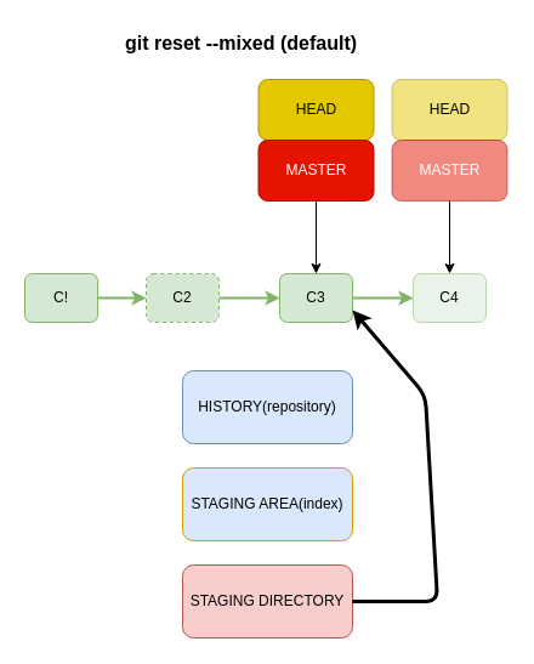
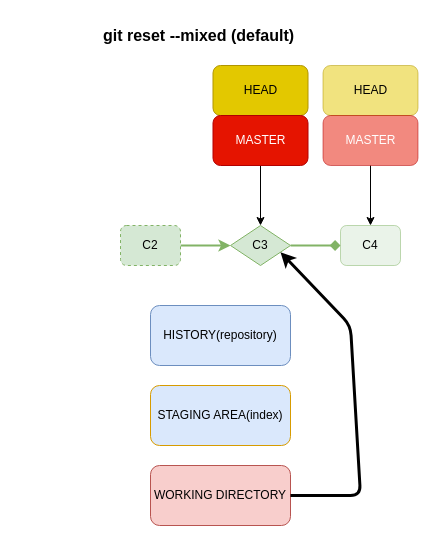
  <mxCell id="0" />
  <mxCell id="1" parent="0" />
  <mxCell id="2" value="HISTORY(repository)" style="rounded=1;whiteSpace=wrap;html=1;fillColor=#dae8fc;strokeColor=#6c8ebf;" vertex="1" parent="1"><mxGeometry x="150" y="305" width="140" height="60" as="geometry" /></mxCell>
- <mxCell id="3" value="STAGING DIRECTORY" style="rounded=1;whiteSpace=wrap;html=1;fillColor=#f8cecc;strokeColor=#b85450;" vertex="1" parent="1"><mxGeometry x="150" y="465" width="140" height="60" as="geometry" /></mxCell>
+ <mxCell id="3" value="WORKING DIRECTORY" style="rounded=1;whiteSpace=wrap;html=1;fillColor=#f8cecc;strokeColor=#b85450;" vertex="1" parent="1"><mxGeometry x="150" y="465" width="140" height="60" as="geometry" /></mxCell>
  <mxCell id="4" value="STAGING AREA(index)" style="rounded=1;whiteSpace=wrap;html=1;fillColor=#dae8fc;strokeColor=#d79b00;" vertex="1" parent="1"><mxGeometry x="150" y="385" width="140" height="60" as="geometry" /></mxCell>
- <mxCell id="5" value="" style="edgeStyle=none;html=1;fillColor=#d5e8d4;strokeColor=#82b366;strokeWidth=2;" edge="1" parent="1" source="6" target="11"><mxGeometry relative="1" as="geometry" /></mxCell>
- <mxCell id="6" value="C!" style="rounded=1;whiteSpace=wrap;html=1;fillColor=#d5e8d4;strokeColor=#82b366;" vertex="1" parent="1"><mxGeometry x="20" y="225" width="60" height="40" as="geometry" /></mxCell>
  <mxCell id="7" value="C4" style="rounded=1;whiteSpace=wrap;html=1;fillColor=#d5e8d4;strokeColor=#82b366;opacity=50;" vertex="1" parent="1"><mxGeometry x="340" y="225" width="60" height="40" as="geometry" /></mxCell>
- <mxCell id="8" value="" style="edgeStyle=none;html=1;fillColor=#d5e8d4;strokeColor=#82b366;strokeWidth=2;" edge="1" parent="1" source="9" target="7"><mxGeometry relative="1" as="geometry" /></mxCell>
- <mxCell id="9" value="C3" style="rounded=1;whiteSpace=wrap;html=1;fillColor=#d5e8d4;strokeColor=#82b366;" vertex="1" parent="1"><mxGeometry x="230" y="225" width="60" height="40" as="geometry" /></mxCell>
+ <mxCell id="8" value="" style="edgeStyle=none;html=1;fillColor=#d5e8d4;strokeColor=#82b366;strokeWidth=2;endArrow=diamond;" edge="1" parent="1" source="9" target="7"><mxGeometry relative="1" as="geometry" /></mxCell>
+ <mxCell id="9" value="C3" style="rhombus;whiteSpace=wrap;html=1;fillColor=#d5e8d4;strokeColor=#82b366;" vertex="1" parent="1"><mxGeometry x="230" y="225" width="60" height="40" as="geometry" /></mxCell>
  <mxCell id="10" value="" style="edgeStyle=none;html=1;fillColor=#d5e8d4;strokeColor=#82b366;strokeWidth=2;" edge="1" parent="1" source="11" target="9"><mxGeometry relative="1" as="geometry" /></mxCell>
  <mxCell id="11" value="C2" style="rounded=1;whiteSpace=wrap;html=1;fillColor=#d5e8d4;strokeColor=#82b366;dashed=1;" vertex="1" parent="1"><mxGeometry x="120" y="225" width="60" height="40" as="geometry" /></mxCell>
  <mxCell id="12" value="git reset --mixed (default)" style="text;html=1;align=center;verticalAlign=middle;resizable=0;points=[];autosize=1;strokeColor=none;fillColor=none;fontSize=16;fontStyle=1" vertex="1" parent="1"><mxGeometry x="97.5" y="20" width="200" height="30" as="geometry" /></mxCell>
  <mxCell id="13" value="HEAD" style="rounded=1;whiteSpace=wrap;html=1;fillColor=#e3c800;fontColor=#000000;strokeColor=#B09500;" vertex="1" parent="1"><mxGeometry x="212.5" y="65" width="95" height="50" as="geometry" /></mxCell>
  <mxCell id="14" value="" style="edgeStyle=none;html=1;" edge="1" parent="1" source="15" target="9"><mxGeometry relative="1" as="geometry" /></mxCell>
  <mxCell id="15" value="MASTER" style="rounded=1;whiteSpace=wrap;html=1;fillColor=#e51400;fontColor=#ffffff;strokeColor=#B20000;" vertex="1" parent="1"><mxGeometry x="212.5" y="115" width="95" height="50" as="geometry" /></mxCell>
  <mxCell id="16" value="HEAD" style="rounded=1;whiteSpace=wrap;html=1;fillColor=#e3c800;fontColor=#000000;strokeColor=#B09500;opacity=50;" vertex="1" parent="1"><mxGeometry x="322.5" y="65" width="95" height="50" as="geometry" /></mxCell>
  <mxCell id="17" value="" style="edgeStyle=none;textOpacity=50;fontSize=2;" edge="1" parent="1" source="18" target="7"><mxGeometry relative="1" as="geometry" /></mxCell>
  <mxCell id="18" value="MASTER" style="rounded=1;whiteSpace=wrap;html=1;fillColor=#e51400;fontColor=#ffffff;strokeColor=#B20000;opacity=50;" vertex="1" parent="1"><mxGeometry x="322.5" y="115" width="95" height="50" as="geometry" /></mxCell>
  <mxCell id="19" value="" style="endArrow=classic;html=1;entryX=1;entryY=0.75;entryDx=0;entryDy=0;exitX=1;exitY=0.5;exitDx=0;exitDy=0;strokeWidth=3;" edge="1" parent="1" target="9" source="3"><mxGeometry width="50" height="50" relative="1" as="geometry"><mxPoint x="350" y="515" as="sourcePoint" /><mxPoint x="370" y="335" as="targetPoint" /><Array as="points"><mxPoint x="360" y="495" /><mxPoint x="350" y="325" /></Array></mxGeometry></mxCell>
